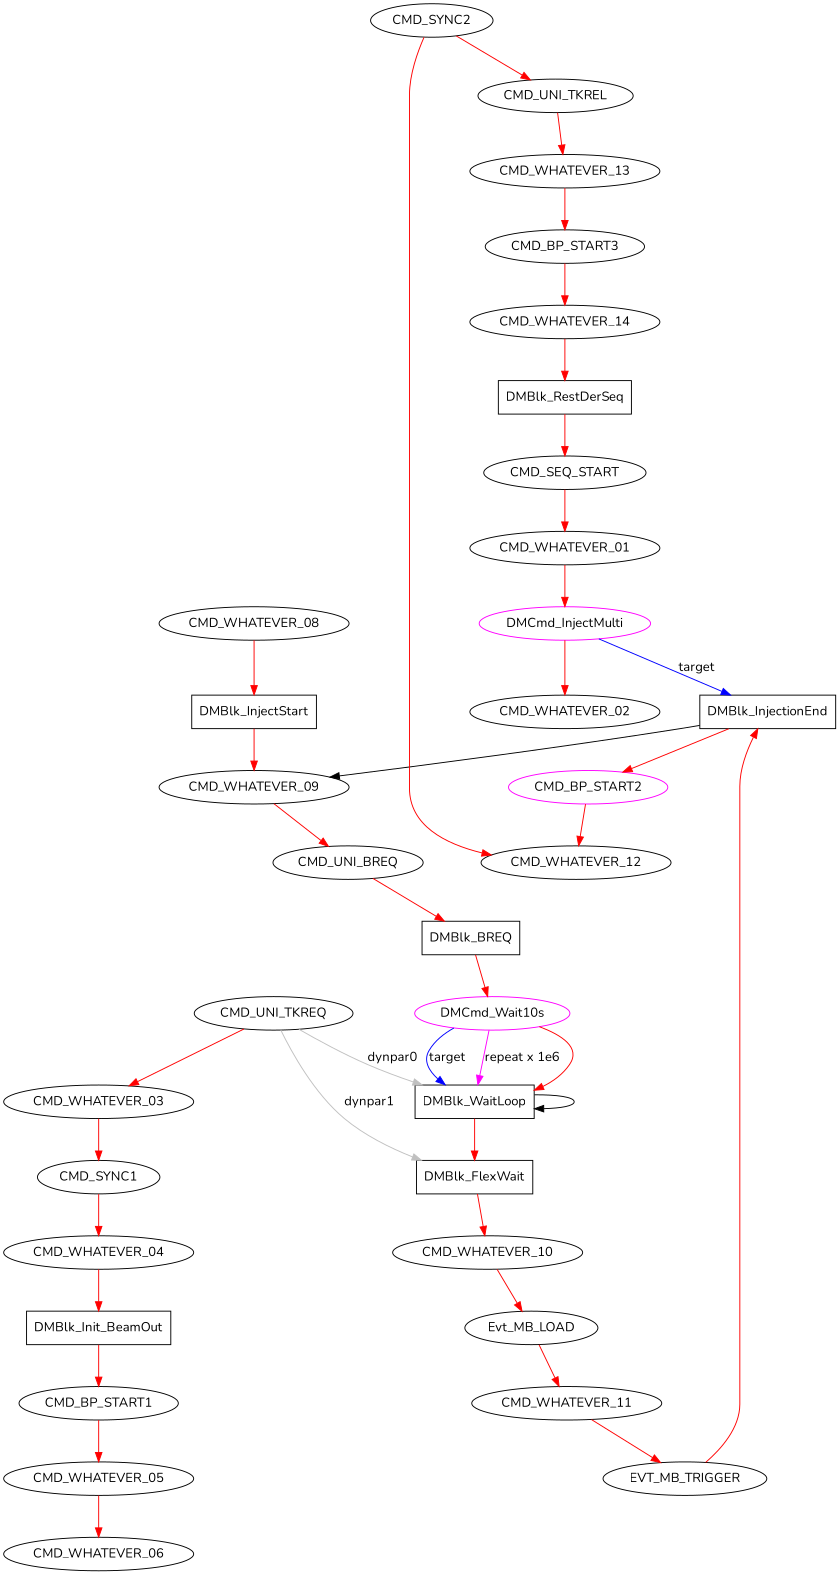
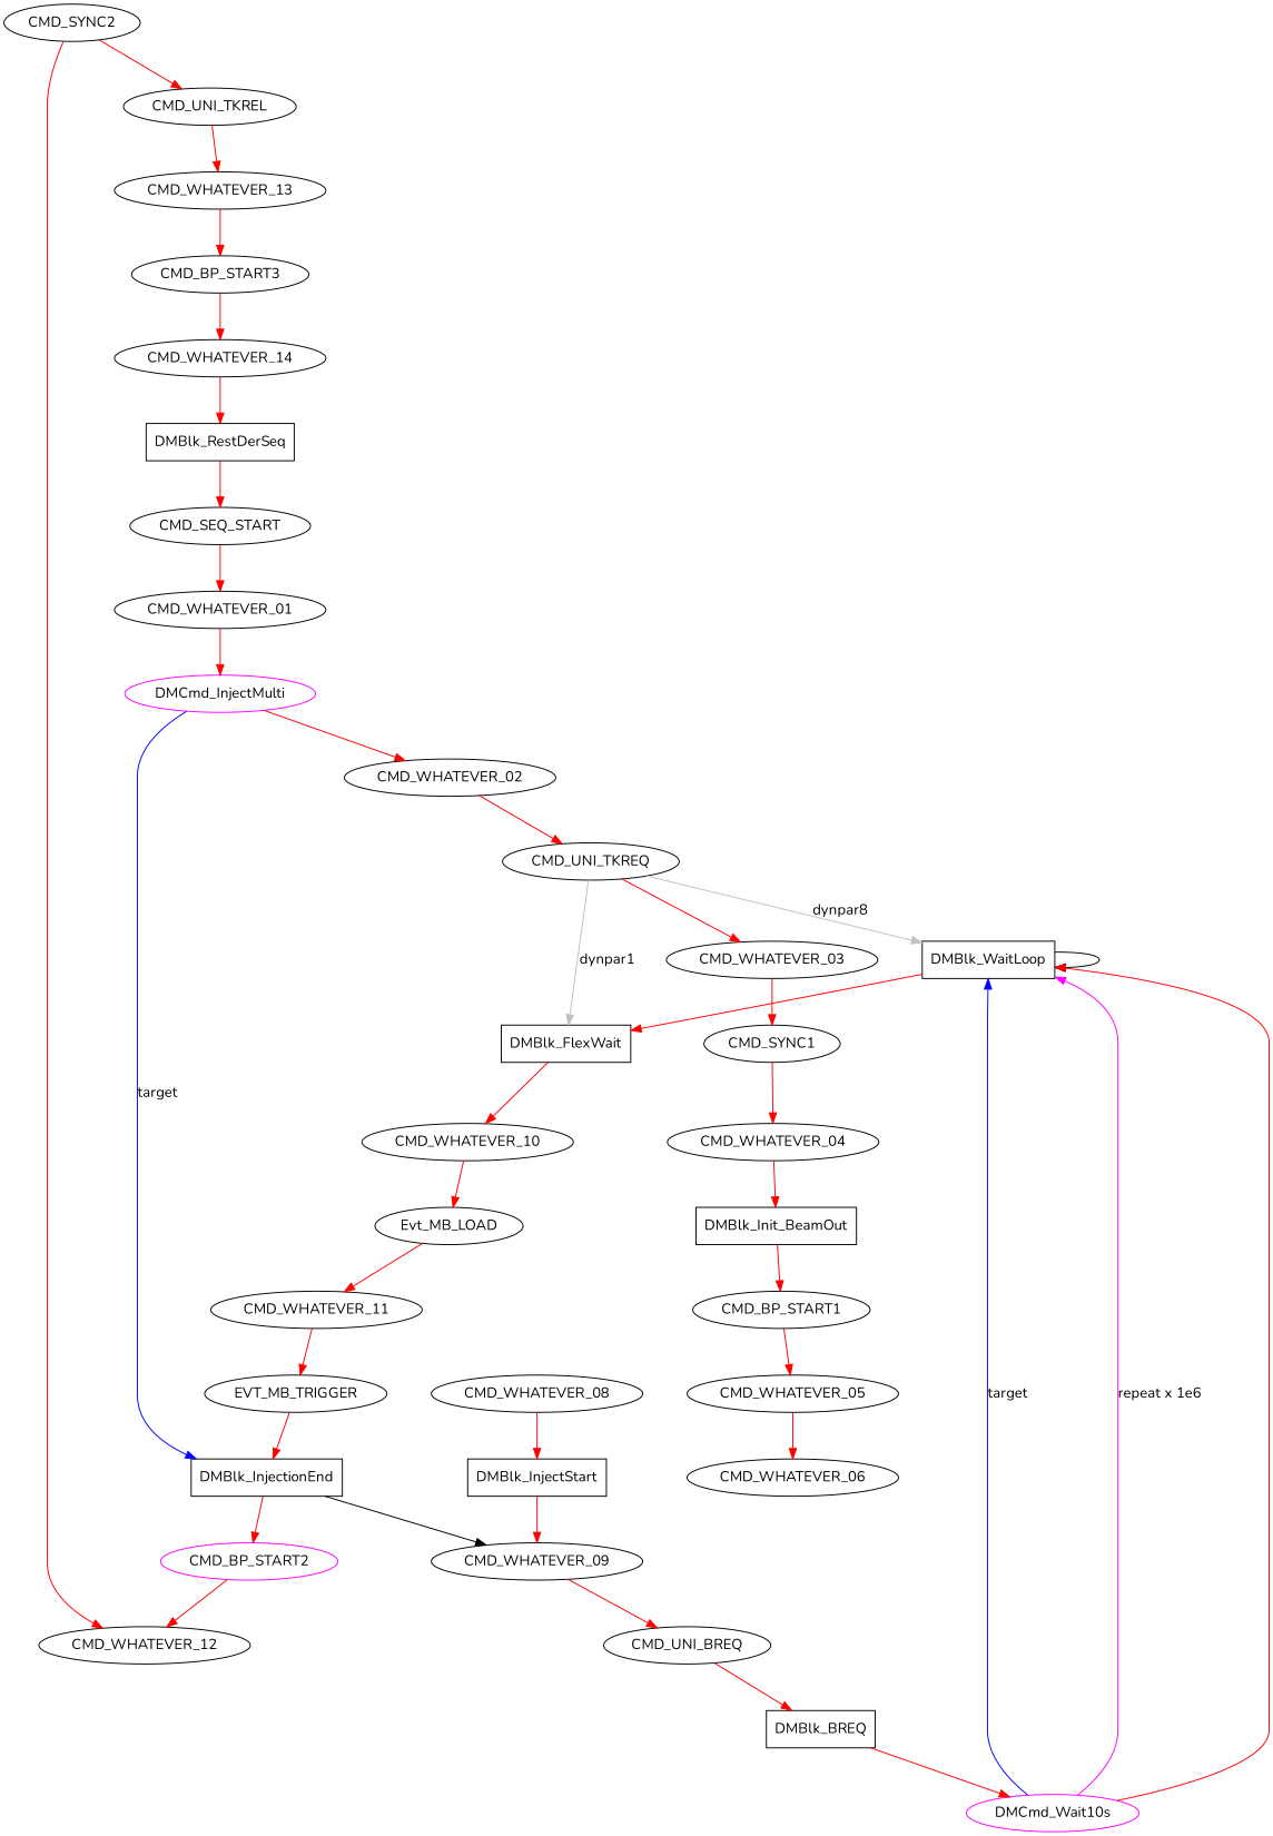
  digraph {
    fontname=Nunito
    mindist=0.6
    nodesep=0.6
    rankdir=TB
    ranksep=0.6
    node [color=black cpu=3 fillcolor=white fontname=Nunito par="0x456" pattern=UNIPZ_GATEWAY shape=oval style=filled type=tmsg]
    edge [color=red fontname=Nunito type=defdst]
    CMD_SEQ_START [par="0x123" patentry=true toffs=0]
    CMD_WHATEVER_01 [toffs=100]
    DMCmd_InjectMulti [color=magenta qty=1 tValid=0 toffs=300 type=flow vabs=true par=""]
    CMD_WHATEVER_02 [toffs=400]
    DMBlk_InjectionEnd [qhi=1 qil=1 qlo=1 shape=rectangle tperiod=26000000 type=blockalign par=""]
    CMD_UNI_TKREQ [par="0x0" toffs=500]
    CMD_WHATEVER_09 [toffs=0]
    CMD_UNI_BREQ [toffs=30000000]
    CMD_BP_START2 [color=magenta toffs=500]
    CMD_WHATEVER_03 [toffs=1000]
    DMBlk_WaitLoop [qhi=1 qil=1 qlo=1 shape=rectangle tperiod=10000 type=block par=""]
    DMBlk_FlexWait [qhi=1 qil=1 qlo=1 shape=rectangle tperiod=71111 type=block par=""]
    CMD_SYNC1 [toffs=28000000]
    CMD_WHATEVER_10 [toffs=0]
    CMD_WHATEVER_04 [toffs=30000000]
    DMBlk_Init_BeamOut [shape=rectangle tperiod=214000500 type=block par=""]
    CMD_BP_START1 [toffs=0]
    CMD_WHATEVER_05 [toffs=28000000]
    CMD_WHATEVER_06 [toffs=30000000]
    CMD_WHATEVER_08 [toffs=70000000]
    DMBlk_InjectStart [shape=rectangle tperiod=75000000 type=block par=""]
    DMBlk_BREQ [shape=rectangle tperiod=30001000 type=block par=""]
    DMCmd_Wait10s [color=magenta qty=1000000 tValid=0 toffs=0 type=flow vabs=true par=""]
    Evt_MB_LOAD [toffs=6500000]
    CMD_WHATEVER_11 [toffs=7000000]
    EVT_MB_TRIGGER [toffs=8500000]
    CMD_WHATEVER_12 [toffs=1000]
    CMD_SYNC2 [toffs=28000000]
    CMD_UNI_TKREL [toffs=30000000]
    CMD_WHATEVER_13 [toffs=200000000]
    CMD_BP_START3 [toffs=500000000]
    CMD_WHATEVER_14 [toffs=500000100]
    DMBlk_RestDerSeq [patexit=true qhi=1 qil=1 qlo=1 shape=rectangle tperiod=550000000 type=block par=""]
    CMD_SEQ_START -> CMD_WHATEVER_01
    CMD_WHATEVER_01 -> DMCmd_InjectMulti
    DMCmd_InjectMulti -> CMD_WHATEVER_02
    DMCmd_InjectMulti -> DMBlk_InjectionEnd [color=blue label=target type=target]
+   CMD_WHATEVER_02 -> CMD_UNI_TKREQ
    DMBlk_InjectionEnd -> CMD_WHATEVER_09 [color=black type=altdst]
    DMBlk_InjectionEnd -> CMD_BP_START2
    CMD_UNI_TKREQ -> CMD_WHATEVER_03
-   CMD_UNI_TKREQ -> DMBlk_WaitLoop [color=grey label=dynpar0 type=dynpar0]
+   CMD_UNI_TKREQ -> DMBlk_WaitLoop [color=grey label=dynpar8 type=dynpar0]
    CMD_UNI_TKREQ -> DMBlk_FlexWait [color=grey label=dynpar1 type=dynpar1]
    CMD_WHATEVER_09 -> CMD_UNI_BREQ
    CMD_UNI_BREQ -> DMBlk_BREQ
    CMD_BP_START2 -> CMD_WHATEVER_12
    CMD_WHATEVER_03 -> CMD_SYNC1
    DMBlk_WaitLoop -> DMBlk_WaitLoop [color=black type=altdst]
    DMBlk_WaitLoop -> DMBlk_FlexWait
    DMBlk_FlexWait -> CMD_WHATEVER_10
    CMD_SYNC1 -> CMD_WHATEVER_04
    CMD_WHATEVER_10 -> Evt_MB_LOAD
    CMD_WHATEVER_04 -> DMBlk_Init_BeamOut
    DMBlk_Init_BeamOut -> CMD_BP_START1
    CMD_BP_START1 -> CMD_WHATEVER_05
    CMD_WHATEVER_05 -> CMD_WHATEVER_06
    CMD_WHATEVER_08 -> DMBlk_InjectStart
    DMBlk_InjectStart -> CMD_WHATEVER_09
    DMBlk_BREQ -> DMCmd_Wait10s
    DMCmd_Wait10s -> DMBlk_WaitLoop [color=blue label=target type=target]
    DMCmd_Wait10s -> DMBlk_WaitLoop [color=magenta label="repeat x 1e6" type=flowdst]
    DMCmd_Wait10s -> DMBlk_WaitLoop
    Evt_MB_LOAD -> CMD_WHATEVER_11
    CMD_WHATEVER_11 -> EVT_MB_TRIGGER
    EVT_MB_TRIGGER -> DMBlk_InjectionEnd
    CMD_SYNC2 -> CMD_WHATEVER_12
    CMD_SYNC2 -> CMD_UNI_TKREL
    CMD_UNI_TKREL -> CMD_WHATEVER_13
    CMD_WHATEVER_13 -> CMD_BP_START3
    CMD_BP_START3 -> CMD_WHATEVER_14
    CMD_WHATEVER_14 -> DMBlk_RestDerSeq
    DMBlk_RestDerSeq -> CMD_SEQ_START
  }
